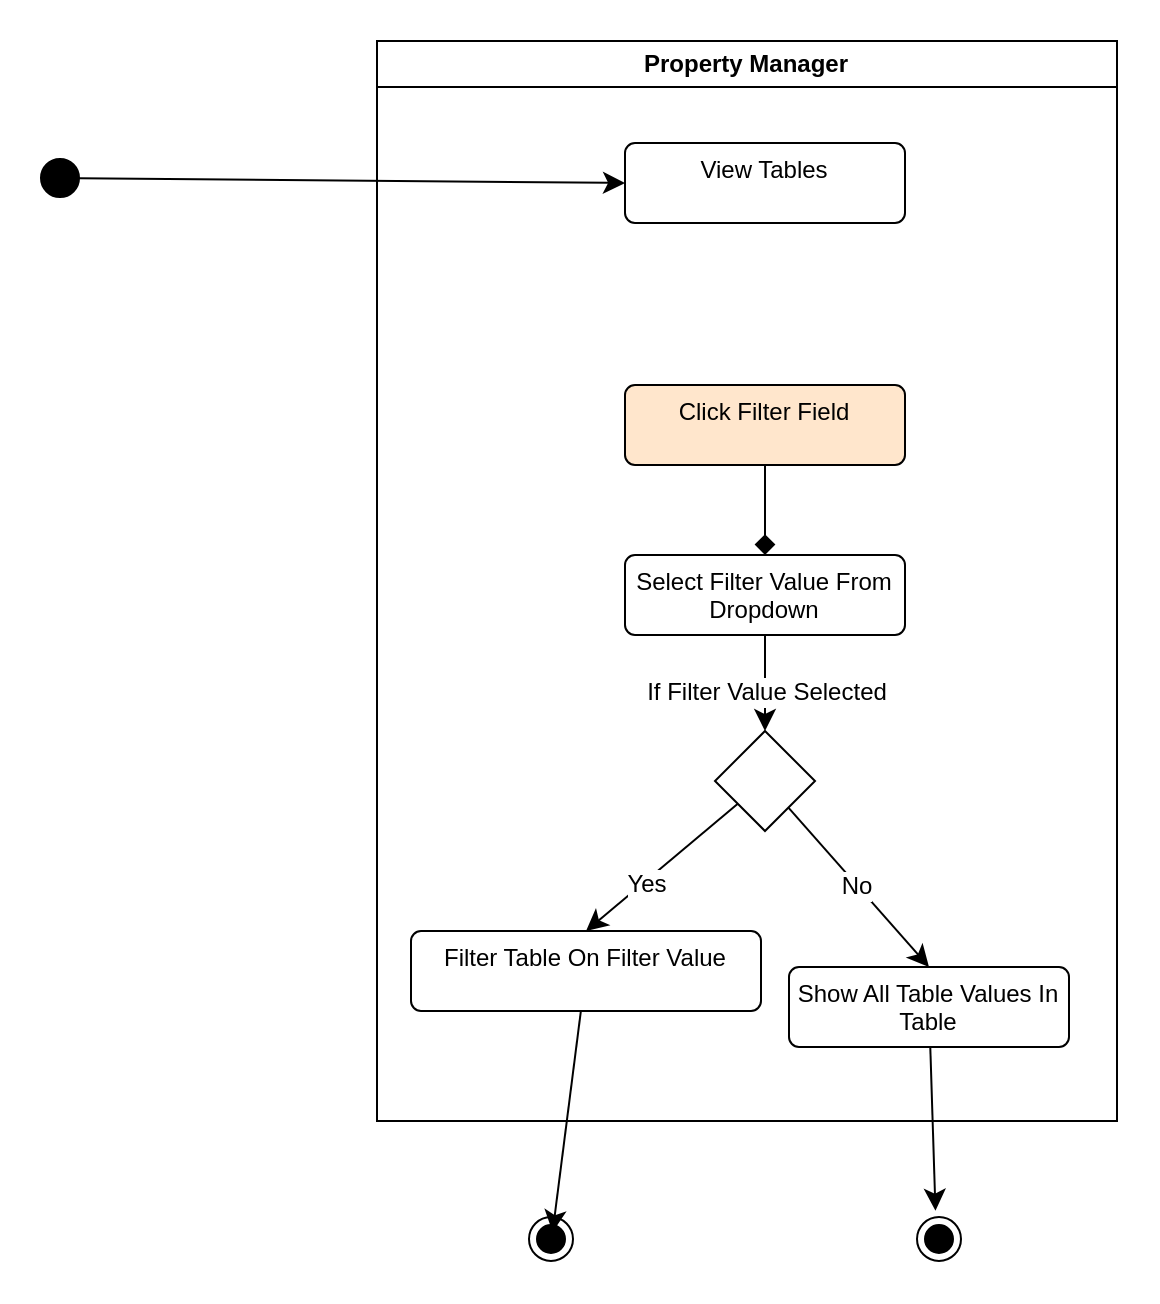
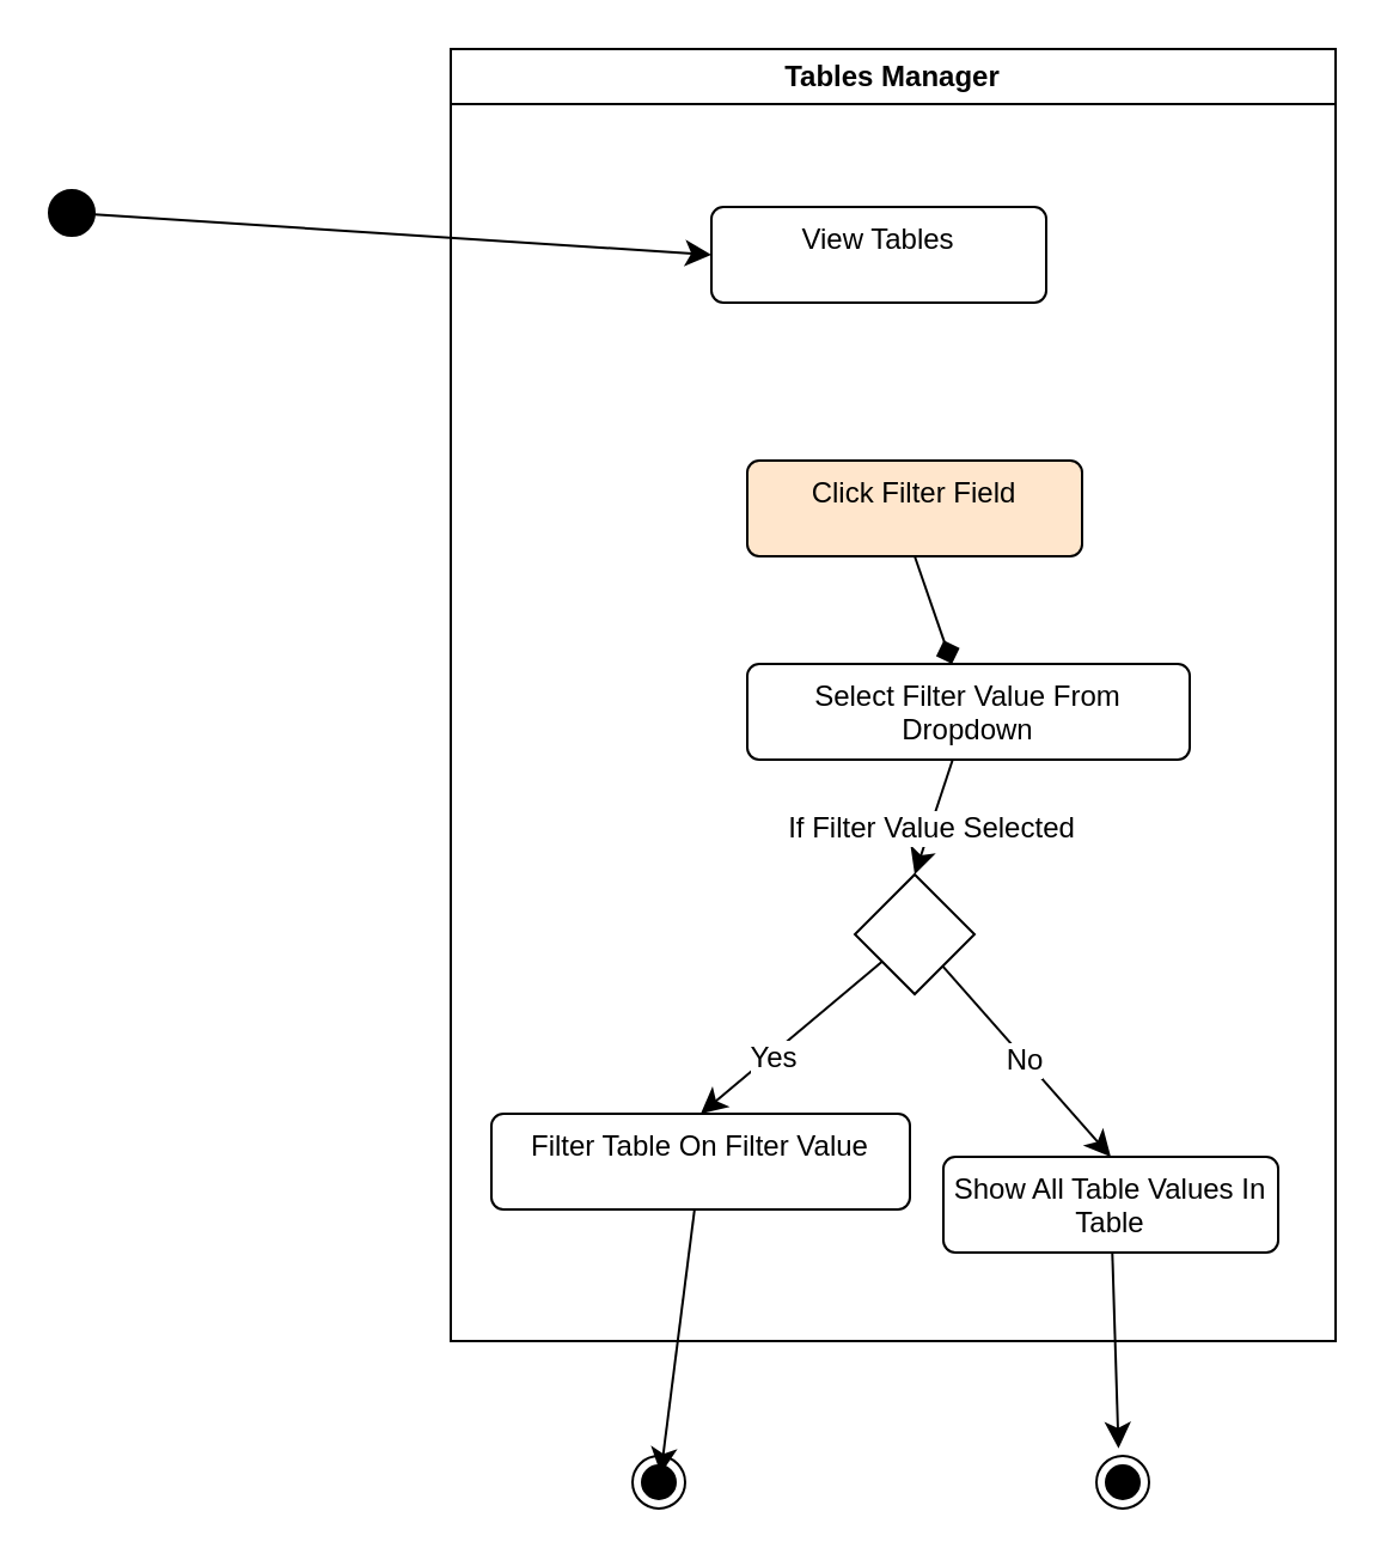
  <mxCell id="0" />
  <mxCell id="1" parent="0" />
- <mxCell id="2" value="Property Manager" style="swimlane;whiteSpace=wrap;html=1;" vertex="1" parent="1"><mxGeometry x="188" y="20" width="370" height="540" as="geometry" /></mxCell>
- <mxCell id="3" value="View Tables" style="html=1;align=center;verticalAlign=top;rounded=1;absoluteArcSize=1;arcSize=10;dashed=0;whiteSpace=wrap;" vertex="1" parent="2"><mxGeometry x="124" y="51" width="140" height="40" as="geometry" /></mxCell>
+ <mxCell id="2" value="Tables Manager" style="swimlane;whiteSpace=wrap;html=1;" vertex="1" parent="1"><mxGeometry x="188" y="20" width="370" height="540" as="geometry" /></mxCell>
+ <mxCell id="3" value="View Tables" style="html=1;align=center;verticalAlign=top;rounded=1;absoluteArcSize=1;arcSize=10;dashed=0;whiteSpace=wrap;" vertex="1" parent="2"><mxGeometry x="109" y="66" width="140" height="40" as="geometry" /></mxCell>
  <mxCell id="4" style="edgeStyle=none;curved=1;rounded=0;orthogonalLoop=1;jettySize=auto;html=1;entryX=0.5;entryY=0;entryDx=0;entryDy=0;fontSize=12;startSize=8;endSize=8;" edge="1" parent="2"><mxGeometry relative="1" as="geometry"><mxPoint x="132" y="202" as="targetPoint" /></mxGeometry></mxCell>
  <mxCell id="5" style="edgeStyle=none;curved=1;rounded=0;orthogonalLoop=1;jettySize=auto;html=1;entryX=0.5;entryY=0;entryDx=0;entryDy=0;fontSize=12;startSize=8;endSize=8;" edge="1" parent="2"><mxGeometry relative="1" as="geometry"><Array as="points"><mxPoint x="328" y="155" /></Array><mxPoint x="148.947" y="218.947" as="sourcePoint" /></mxGeometry></mxCell>
  <mxCell id="6" value="No" style="edgeLabel;html=1;align=center;verticalAlign=middle;resizable=0;points=[];fontSize=12;" vertex="1" connectable="0" parent="5"><mxGeometry x="-0.475" y="24" relative="1" as="geometry"><mxPoint as="offset" /></mxGeometry></mxCell>
  <mxCell id="7" value="Click Filter Field" style="html=1;align=center;verticalAlign=top;rounded=1;absoluteArcSize=1;arcSize=10;dashed=0;whiteSpace=wrap;fillColor=#ffe6cc;" vertex="1" parent="2"><mxGeometry x="124" y="172" width="140" height="40" as="geometry" /></mxCell>
  <mxCell id="8" style="edgeStyle=none;curved=1;rounded=0;orthogonalLoop=1;jettySize=auto;html=1;entryX=0.5;entryY=0;entryDx=0;entryDy=0;fontSize=12;startSize=8;endSize=8;" edge="1" parent="2" source="10" target="16"><mxGeometry relative="1" as="geometry" /></mxCell>
  <mxCell id="9" value="If Filter Value Selected" style="edgeLabel;html=1;align=center;verticalAlign=middle;resizable=0;points=[];fontSize=12;" vertex="1" connectable="0" parent="8"><mxGeometry x="0.169" relative="1" as="geometry"><mxPoint as="offset" /></mxGeometry></mxCell>
- <mxCell id="10" value="Select Filter Value From Dropdown" style="html=1;align=center;verticalAlign=top;rounded=1;absoluteArcSize=1;arcSize=10;dashed=0;whiteSpace=wrap;" vertex="1" parent="2"><mxGeometry x="124" y="257" width="140" height="40" as="geometry" /></mxCell>
+ <mxCell id="10" value="Select Filter Value From Dropdown" style="html=1;align=center;verticalAlign=top;rounded=1;absoluteArcSize=1;arcSize=10;dashed=0;whiteSpace=wrap;" vertex="1" parent="2"><mxGeometry x="124" y="257" width="185" height="40" as="geometry" /></mxCell>
  <mxCell id="11" style="edgeStyle=none;curved=1;rounded=0;orthogonalLoop=1;jettySize=auto;html=1;fontSize=12;startSize=8;endSize=8;exitX=0.5;exitY=1;exitDx=0;exitDy=0;endArrow=diamond;" edge="1" parent="2" source="7" target="10"><mxGeometry relative="1" as="geometry"><mxPoint x="458" y="173" as="targetPoint" /></mxGeometry></mxCell>
  <mxCell id="12" style="edgeStyle=none;curved=1;rounded=0;orthogonalLoop=1;jettySize=auto;html=1;entryX=0.5;entryY=0;entryDx=0;entryDy=0;fontSize=12;startSize=8;endSize=8;" edge="1" parent="2" source="16" target="17"><mxGeometry relative="1" as="geometry" /></mxCell>
  <mxCell id="13" value="Yes" style="edgeLabel;html=1;align=center;verticalAlign=middle;resizable=0;points=[];fontSize=12;" vertex="1" connectable="0" parent="12"><mxGeometry x="0.229" y="1" relative="1" as="geometry"><mxPoint as="offset" /></mxGeometry></mxCell>
  <mxCell id="14" style="edgeStyle=none;curved=1;rounded=0;orthogonalLoop=1;jettySize=auto;html=1;entryX=0.5;entryY=0;entryDx=0;entryDy=0;fontSize=12;startSize=8;endSize=8;" edge="1" parent="2" source="16" target="18"><mxGeometry relative="1" as="geometry" /></mxCell>
  <mxCell id="15" value="No" style="edgeLabel;html=1;align=center;verticalAlign=middle;resizable=0;points=[];fontSize=12;" vertex="1" connectable="0" parent="14"><mxGeometry x="-0.018" y="-1" relative="1" as="geometry"><mxPoint as="offset" /></mxGeometry></mxCell>
  <mxCell id="16" value="" style="rhombus;whiteSpace=wrap;html=1;" vertex="1" parent="2"><mxGeometry x="169" y="345" width="50" height="50" as="geometry" /></mxCell>
  <mxCell id="17" value="Filter Table On Filter Value" style="html=1;align=center;verticalAlign=top;rounded=1;absoluteArcSize=1;arcSize=10;dashed=0;whiteSpace=wrap;" vertex="1" parent="2"><mxGeometry x="17" y="445" width="175" height="40" as="geometry" /></mxCell>
  <mxCell id="18" value="Show All Table Values In Table" style="html=1;align=center;verticalAlign=top;rounded=1;absoluteArcSize=1;arcSize=10;dashed=0;whiteSpace=wrap;" vertex="1" parent="2"><mxGeometry x="206" y="463" width="140" height="40" as="geometry" /></mxCell>
  <mxCell id="19" style="edgeStyle=none;curved=1;rounded=0;orthogonalLoop=1;jettySize=auto;html=1;entryX=0;entryY=0.5;entryDx=0;entryDy=0;fontSize=12;startSize=8;endSize=8;" edge="1" parent="1" source="20" target="3"><mxGeometry relative="1" as="geometry" /></mxCell>
  <mxCell id="20" value="" style="ellipse;fillColor=strokeColor;html=1;" vertex="1" parent="1"><mxGeometry x="20" y="79" width="19" height="19" as="geometry" /></mxCell>
  <mxCell id="21" value="" style="ellipse;html=1;shape=endState;fillColor=strokeColor;" vertex="1" parent="1"><mxGeometry x="458" y="608" width="22" height="22" as="geometry" /></mxCell>
  <mxCell id="22" value="" style="ellipse;html=1;shape=endState;fillColor=strokeColor;" vertex="1" parent="1"><mxGeometry x="264" y="608" width="22" height="22" as="geometry" /></mxCell>
  <mxCell id="23" style="edgeStyle=none;curved=1;rounded=0;orthogonalLoop=1;jettySize=auto;html=1;entryX=0.537;entryY=0.342;entryDx=0;entryDy=0;entryPerimeter=0;fontSize=12;startSize=8;endSize=8;" edge="1" parent="1" source="17" target="22"><mxGeometry relative="1" as="geometry" /></mxCell>
  <mxCell id="24" style="edgeStyle=none;curved=1;rounded=0;orthogonalLoop=1;jettySize=auto;html=1;entryX=0.42;entryY=-0.143;entryDx=0;entryDy=0;entryPerimeter=0;fontSize=12;startSize=8;endSize=8;" edge="1" parent="1" source="18" target="21"><mxGeometry relative="1" as="geometry" /></mxCell>
